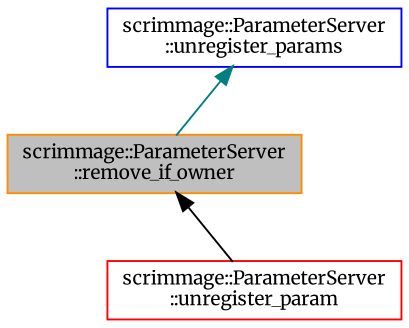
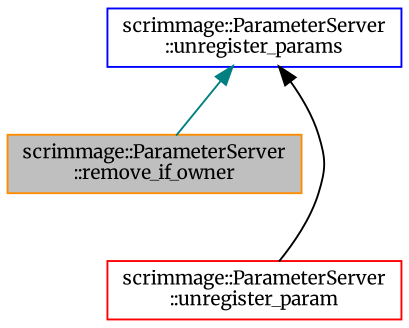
  digraph {
    fontname=Merriweather
    rankdir=TB
    node [fillcolor=white fontname=Merriweather fontsize=10 shape=record style=filled]
    edge [dir=back fontname=Merriweather fontsize=10 labelfontname=Helvetica labelfontsize=10 style=solid]
    n1 [color=darkorange fillcolor=grey75 fontcolor=black height=0.2 label="scrimmage::ParameterServer\l::remove_if_owner" width=0.4]
    n2 [color=red height=0.2 label="scrimmage::ParameterServer\l::unregister_param" width=0.4]
    n3 [color=blue height=0.2 label="scrimmage::ParameterServer\l::unregister_params" width=0.4]
-   n1 -> n2 [color=black]
+   n3 -> n2 [color=black]
    n3 -> n1 [color=teal]
  }
